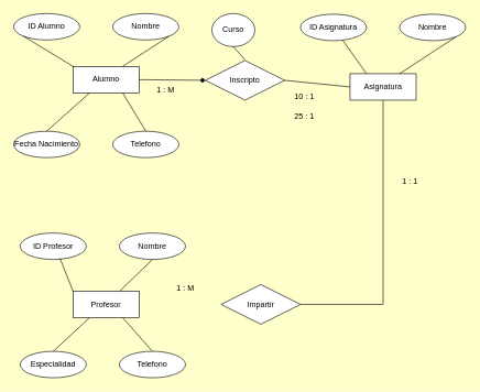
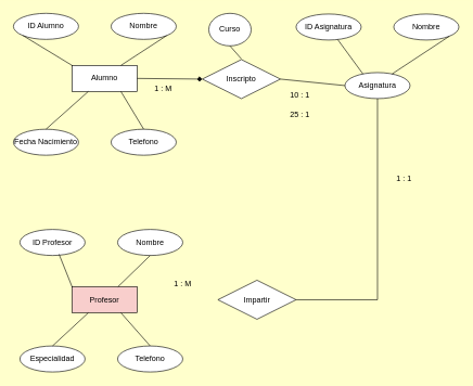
  <mxCell id="0" />
  <mxCell id="1" parent="0" />
  <mxCell id="2" value="Alumno" style="whiteSpace=wrap;html=1;align=center;" parent="1" vertex="1"><mxGeometry x="110" y="100" width="100" height="40" as="geometry" /></mxCell>
- <mxCell id="3" value="Asignatura" style="whiteSpace=wrap;html=1;align=center;" parent="1" vertex="1"><mxGeometry x="529" y="111" width="100" height="40" as="geometry" /></mxCell>
- <mxCell id="4" value="Profesor" style="whiteSpace=wrap;html=1;align=center;" parent="1" vertex="1"><mxGeometry x="110" y="440" width="100" height="40" as="geometry" /></mxCell>
+ <mxCell id="3" value="Asignatura" style="ellipse;whiteSpace=wrap;html=1;align=center;" parent="1" vertex="1"><mxGeometry x="529" y="111" width="100" height="40" as="geometry" /></mxCell>
+ <mxCell id="4" value="Profesor" style="whiteSpace=wrap;html=1;align=center;fillColor=#f8cecc;" parent="1" vertex="1"><mxGeometry x="110" y="440" width="100" height="40" as="geometry" /></mxCell>
  <mxCell id="5" value="ID Alumno" style="ellipse;whiteSpace=wrap;html=1;align=center;" parent="1" vertex="1"><mxGeometry x="20" y="20" width="100" height="40" as="geometry" /></mxCell>
  <mxCell id="6" value="Nombre" style="ellipse;whiteSpace=wrap;html=1;align=center;" parent="1" vertex="1"><mxGeometry x="170" y="20" width="100" height="40" as="geometry" /></mxCell>
  <mxCell id="7" value="Fecha Nacimiento" style="ellipse;whiteSpace=wrap;html=1;align=center;" parent="1" vertex="1"><mxGeometry x="20" y="198" width="100" height="40" as="geometry" /></mxCell>
  <mxCell id="8" value="Telefono" style="ellipse;whiteSpace=wrap;html=1;align=center;" parent="1" vertex="1"><mxGeometry x="170" y="198" width="100" height="40" as="geometry" /></mxCell>
  <mxCell id="9" value="ID Asignatura" style="ellipse;whiteSpace=wrap;html=1;align=center;" parent="1" vertex="1"><mxGeometry x="454" y="21" width="100" height="40" as="geometry" /></mxCell>
  <mxCell id="10" value="Nombre" style="ellipse;whiteSpace=wrap;html=1;align=center;" parent="1" vertex="1"><mxGeometry x="604" y="21" width="100" height="40" as="geometry" /></mxCell>
  <mxCell id="11" value="ID Profesor" style="ellipse;whiteSpace=wrap;html=1;align=center;" parent="1" vertex="1"><mxGeometry x="30" y="352" width="100" height="40" as="geometry" /></mxCell>
  <mxCell id="12" value="Nombre" style="ellipse;whiteSpace=wrap;html=1;align=center;" parent="1" vertex="1"><mxGeometry x="180" y="352" width="100" height="40" as="geometry" /></mxCell>
  <mxCell id="13" value="Especialidad" style="ellipse;whiteSpace=wrap;html=1;align=center;" parent="1" vertex="1"><mxGeometry x="30" y="531" width="100" height="40" as="geometry" /></mxCell>
  <mxCell id="14" value="Telefono" style="ellipse;whiteSpace=wrap;html=1;align=center;" parent="1" vertex="1"><mxGeometry x="180" y="531" width="100" height="40" as="geometry" /></mxCell>
  <mxCell id="15" value="" style="endArrow=none;html=1;rounded=0;entryX=0;entryY=1;entryDx=0;entryDy=0;exitX=0;exitY=0;exitDx=0;exitDy=0;" parent="1" source="2" target="5" edge="1"><mxGeometry width="50" height="50" relative="1" as="geometry"><mxPoint x="370" y="290" as="sourcePoint" /><mxPoint x="420" y="240" as="targetPoint" /></mxGeometry></mxCell>
  <mxCell id="16" value="" style="endArrow=none;html=1;rounded=0;entryX=1;entryY=1;entryDx=0;entryDy=0;exitX=0.75;exitY=0;exitDx=0;exitDy=0;" parent="1" source="2" target="6" edge="1"><mxGeometry width="50" height="50" relative="1" as="geometry"><mxPoint x="370" y="290" as="sourcePoint" /><mxPoint x="420" y="240" as="targetPoint" /></mxGeometry></mxCell>
  <mxCell id="17" value="" style="endArrow=none;html=1;rounded=0;entryX=0.25;entryY=1;entryDx=0;entryDy=0;exitX=0.5;exitY=0;exitDx=0;exitDy=0;" parent="1" source="7" target="2" edge="1"><mxGeometry width="50" height="50" relative="1" as="geometry"><mxPoint x="370" y="290" as="sourcePoint" /><mxPoint x="420" y="240" as="targetPoint" /></mxGeometry></mxCell>
  <mxCell id="18" value="" style="endArrow=none;html=1;rounded=0;entryX=0.75;entryY=1;entryDx=0;entryDy=0;exitX=0.5;exitY=0;exitDx=0;exitDy=0;" parent="1" source="8" target="2" edge="1"><mxGeometry width="50" height="50" relative="1" as="geometry"><mxPoint x="370" y="290" as="sourcePoint" /><mxPoint x="420" y="240" as="targetPoint" /></mxGeometry></mxCell>
  <mxCell id="19" value="" style="endArrow=none;html=1;rounded=0;exitX=0.25;exitY=0;exitDx=0;exitDy=0;" parent="1" source="3" target="9" edge="1"><mxGeometry width="50" height="50" relative="1" as="geometry"><mxPoint x="469" y="221" as="sourcePoint" /><mxPoint x="509" y="71" as="targetPoint" /></mxGeometry></mxCell>
  <mxCell id="20" value="" style="endArrow=none;html=1;rounded=0;entryX=1;entryY=1;entryDx=0;entryDy=0;exitX=0.75;exitY=0;exitDx=0;exitDy=0;" parent="1" source="3" target="10" edge="1"><mxGeometry width="50" height="50" relative="1" as="geometry"><mxPoint x="469" y="221" as="sourcePoint" /><mxPoint x="519" y="171" as="targetPoint" /></mxGeometry></mxCell>
  <mxCell id="21" value="" style="endArrow=none;html=1;rounded=0;exitX=0;exitY=0;exitDx=0;exitDy=0;" parent="1" source="4" edge="1"><mxGeometry width="50" height="50" relative="1" as="geometry"><mxPoint x="370" y="290" as="sourcePoint" /><mxPoint x="90" y="390" as="targetPoint" /></mxGeometry></mxCell>
  <mxCell id="22" value="" style="endArrow=none;html=1;rounded=0;entryX=0.5;entryY=1;entryDx=0;entryDy=0;" parent="1" source="4" target="12" edge="1"><mxGeometry width="50" height="50" relative="1" as="geometry"><mxPoint x="370" y="290" as="sourcePoint" /><mxPoint x="420" y="240" as="targetPoint" /></mxGeometry></mxCell>
  <mxCell id="23" value="" style="endArrow=none;html=1;rounded=0;exitX=0.5;exitY=0;exitDx=0;exitDy=0;entryX=0.25;entryY=1;entryDx=0;entryDy=0;" parent="1" source="13" target="4" edge="1"><mxGeometry width="50" height="50" relative="1" as="geometry"><mxPoint x="370" y="490" as="sourcePoint" /><mxPoint x="420" y="440" as="targetPoint" /></mxGeometry></mxCell>
  <mxCell id="24" value="" style="endArrow=none;html=1;rounded=0;exitX=0.5;exitY=0;exitDx=0;exitDy=0;entryX=0.75;entryY=1;entryDx=0;entryDy=0;" parent="1" source="14" target="4" edge="1"><mxGeometry width="50" height="50" relative="1" as="geometry"><mxPoint x="370" y="490" as="sourcePoint" /><mxPoint x="420" y="440" as="targetPoint" /></mxGeometry></mxCell>
  <mxCell id="25" value="Inscripto" style="shape=rhombus;perimeter=rhombusPerimeter;whiteSpace=wrap;html=1;align=center;" parent="1" vertex="1"><mxGeometry x="310" y="91" width="120" height="60" as="geometry" /></mxCell>
  <mxCell id="26" value="" style="endArrow=diamond;html=1;rounded=0;entryX=0;entryY=0.5;entryDx=0;entryDy=0;exitX=1;exitY=0.5;exitDx=0;exitDy=0;" parent="1" source="2" target="25" edge="1"><mxGeometry width="50" height="50" relative="1" as="geometry"><mxPoint x="370" y="290" as="sourcePoint" /><mxPoint x="420" y="240" as="targetPoint" /></mxGeometry></mxCell>
  <mxCell id="27" value="" style="endArrow=none;html=1;rounded=0;entryX=0;entryY=0.5;entryDx=0;entryDy=0;exitX=1;exitY=0.5;exitDx=0;exitDy=0;" parent="1" source="25" target="3" edge="1"><mxGeometry width="50" height="50" relative="1" as="geometry"><mxPoint x="370" y="290" as="sourcePoint" /><mxPoint x="420" y="240" as="targetPoint" /></mxGeometry></mxCell>
  <mxCell id="28" value="1 : M" style="text;html=1;strokeColor=none;fillColor=none;align=center;verticalAlign=middle;whiteSpace=wrap;rounded=0;" parent="1" vertex="1"><mxGeometry x="220" y="121" width="60" height="30" as="geometry" /></mxCell>
  <mxCell id="29" value="10 : 1" style="text;html=1;strokeColor=none;fillColor=none;align=center;verticalAlign=middle;whiteSpace=wrap;rounded=0;" parent="1" vertex="1"><mxGeometry x="430" y="131" width="60" height="30" as="geometry" /></mxCell>
  <mxCell id="30" value="Curso" style="ellipse;whiteSpace=wrap;html=1;align=center;" parent="1" vertex="1"><mxGeometry x="320" y="20" width="65" height="50" as="geometry" /></mxCell>
  <mxCell id="31" value="" style="endArrow=none;html=1;rounded=0;entryX=0.5;entryY=1;entryDx=0;entryDy=0;" parent="1" target="30" edge="1"><mxGeometry width="50" height="50" relative="1" as="geometry"><mxPoint x="370" y="90" as="sourcePoint" /><mxPoint x="420" y="240" as="targetPoint" /></mxGeometry></mxCell>
  <mxCell id="32" value="Impartir" style="shape=rhombus;perimeter=rhombusPerimeter;whiteSpace=wrap;html=1;align=center;" parent="1" vertex="1"><mxGeometry x="334" y="430" width="120" height="60" as="geometry" /></mxCell>
  <mxCell id="33" value="" style="endArrow=none;html=1;rounded=0;exitX=1;exitY=0.5;exitDx=0;exitDy=0;entryX=0.5;entryY=1;entryDx=0;entryDy=0;" parent="1" source="32" target="3" edge="1"><mxGeometry width="50" height="50" relative="1" as="geometry"><mxPoint x="370" y="290" as="sourcePoint" /><mxPoint x="420" y="240" as="targetPoint" /><Array as="points"><mxPoint x="579" y="460" /></Array></mxGeometry></mxCell>
  <mxCell id="34" value="1 : 1" style="text;html=1;strokeColor=none;fillColor=none;align=center;verticalAlign=middle;whiteSpace=wrap;rounded=0;" parent="1" vertex="1"><mxGeometry x="590" y="260" width="60" height="30" as="geometry" /></mxCell>
  <mxCell id="35" value="1 : M" style="text;html=1;strokeColor=none;fillColor=none;align=center;verticalAlign=middle;whiteSpace=wrap;rounded=0;" parent="1" vertex="1"><mxGeometry x="250" y="420" width="60" height="30" as="geometry" /></mxCell>
  <mxCell id="36" value="25 : 1" style="text;html=1;strokeColor=none;fillColor=none;align=center;verticalAlign=middle;whiteSpace=wrap;rounded=0;" vertex="1" parent="1"><mxGeometry x="430" y="161" width="60" height="30" as="geometry" /></mxCell>
